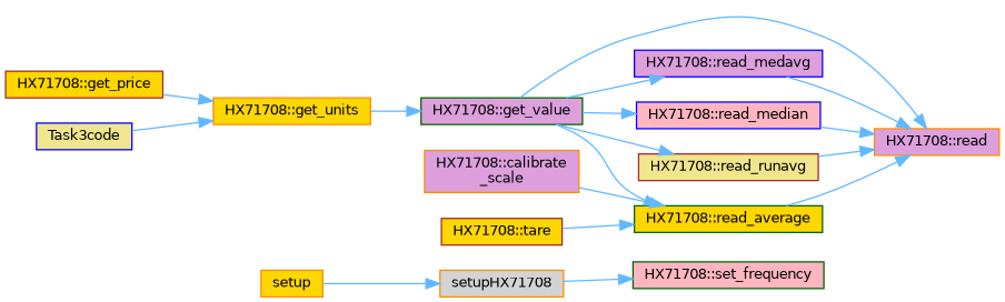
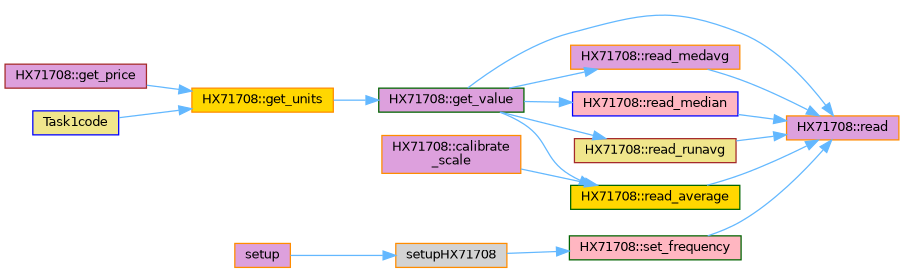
  digraph {
    rankdir=RL
    node [color=darkorange fillcolor=plum fontname=Helvetica fontsize=10 shape=box style=filled]
    edge [color=steelblue1 dir=back fontname=Helvetica fontsize=10 labelfontname=Helvetica labelfontsize=10 style=solid]
    n1 [fontcolor=black height=0.2 label="HX71708::read" width=0.4]
    n2 [color=darkgreen height=0.2 label="HX71708::get_value" width=0.4]
    n3 [color=darkgreen fillcolor=gold height=0.2 label="HX71708::read_average" width=0.4]
-   n4 [color=blue height=0.2 label="HX71708::read_medavg" width=0.4]
+   n4 [height=0.2 label="HX71708::read_medavg" width=0.4]
    n5 [color=blue fillcolor=lightpink height=0.2 label="HX71708::read_median" width=0.4]
    n6 [color=brown fillcolor=khaki height=0.2 label="HX71708::read_runavg" width=0.4]
    n7 [color=darkgreen fillcolor=lightpink height=0.2 label="HX71708::set_frequency" width=0.4]
    n8 [fillcolor=gold height=0.2 label="HX71708::get_units" width=0.4]
    n9 [height=0.2 label="HX71708::calibrate\l_scale" width=0.4]
-   n10 [color=brown fillcolor=gold height=0.2 label="HX71708::tare" width=0.4]
    n11 [fillcolor=lightgrey height=0.2 label=setupHX71708 width=0.4]
-   n12 [color=brown fillcolor=gold height=0.2 label="HX71708::get_price" width=0.4]
-   n13 [color=blue fillcolor=khaki height=0.2 label=Task3code width=0.4]
-   n14 [fillcolor=gold height=0.2 label=setup width=0.4]
+   n12 [color=brown height=0.2 label="HX71708::get_price" width=0.4]
+   n13 [color=blue fillcolor=khaki height=0.2 label=Task1code width=0.4]
+   n14 [height=0.2 label=setup width=0.4]
    n1 -> n2
    n1 -> n3
    n1 -> n4
    n1 -> n5
    n1 -> n6
+   n1 -> n7
    n2 -> n8
    n3 -> n2
    n3 -> n9
-   n3 -> n10
    n4 -> n2
    n5 -> n2
    n6 -> n2
    n7 -> n11
    n8 -> n12
    n8 -> n13
    n11 -> n14
  }
